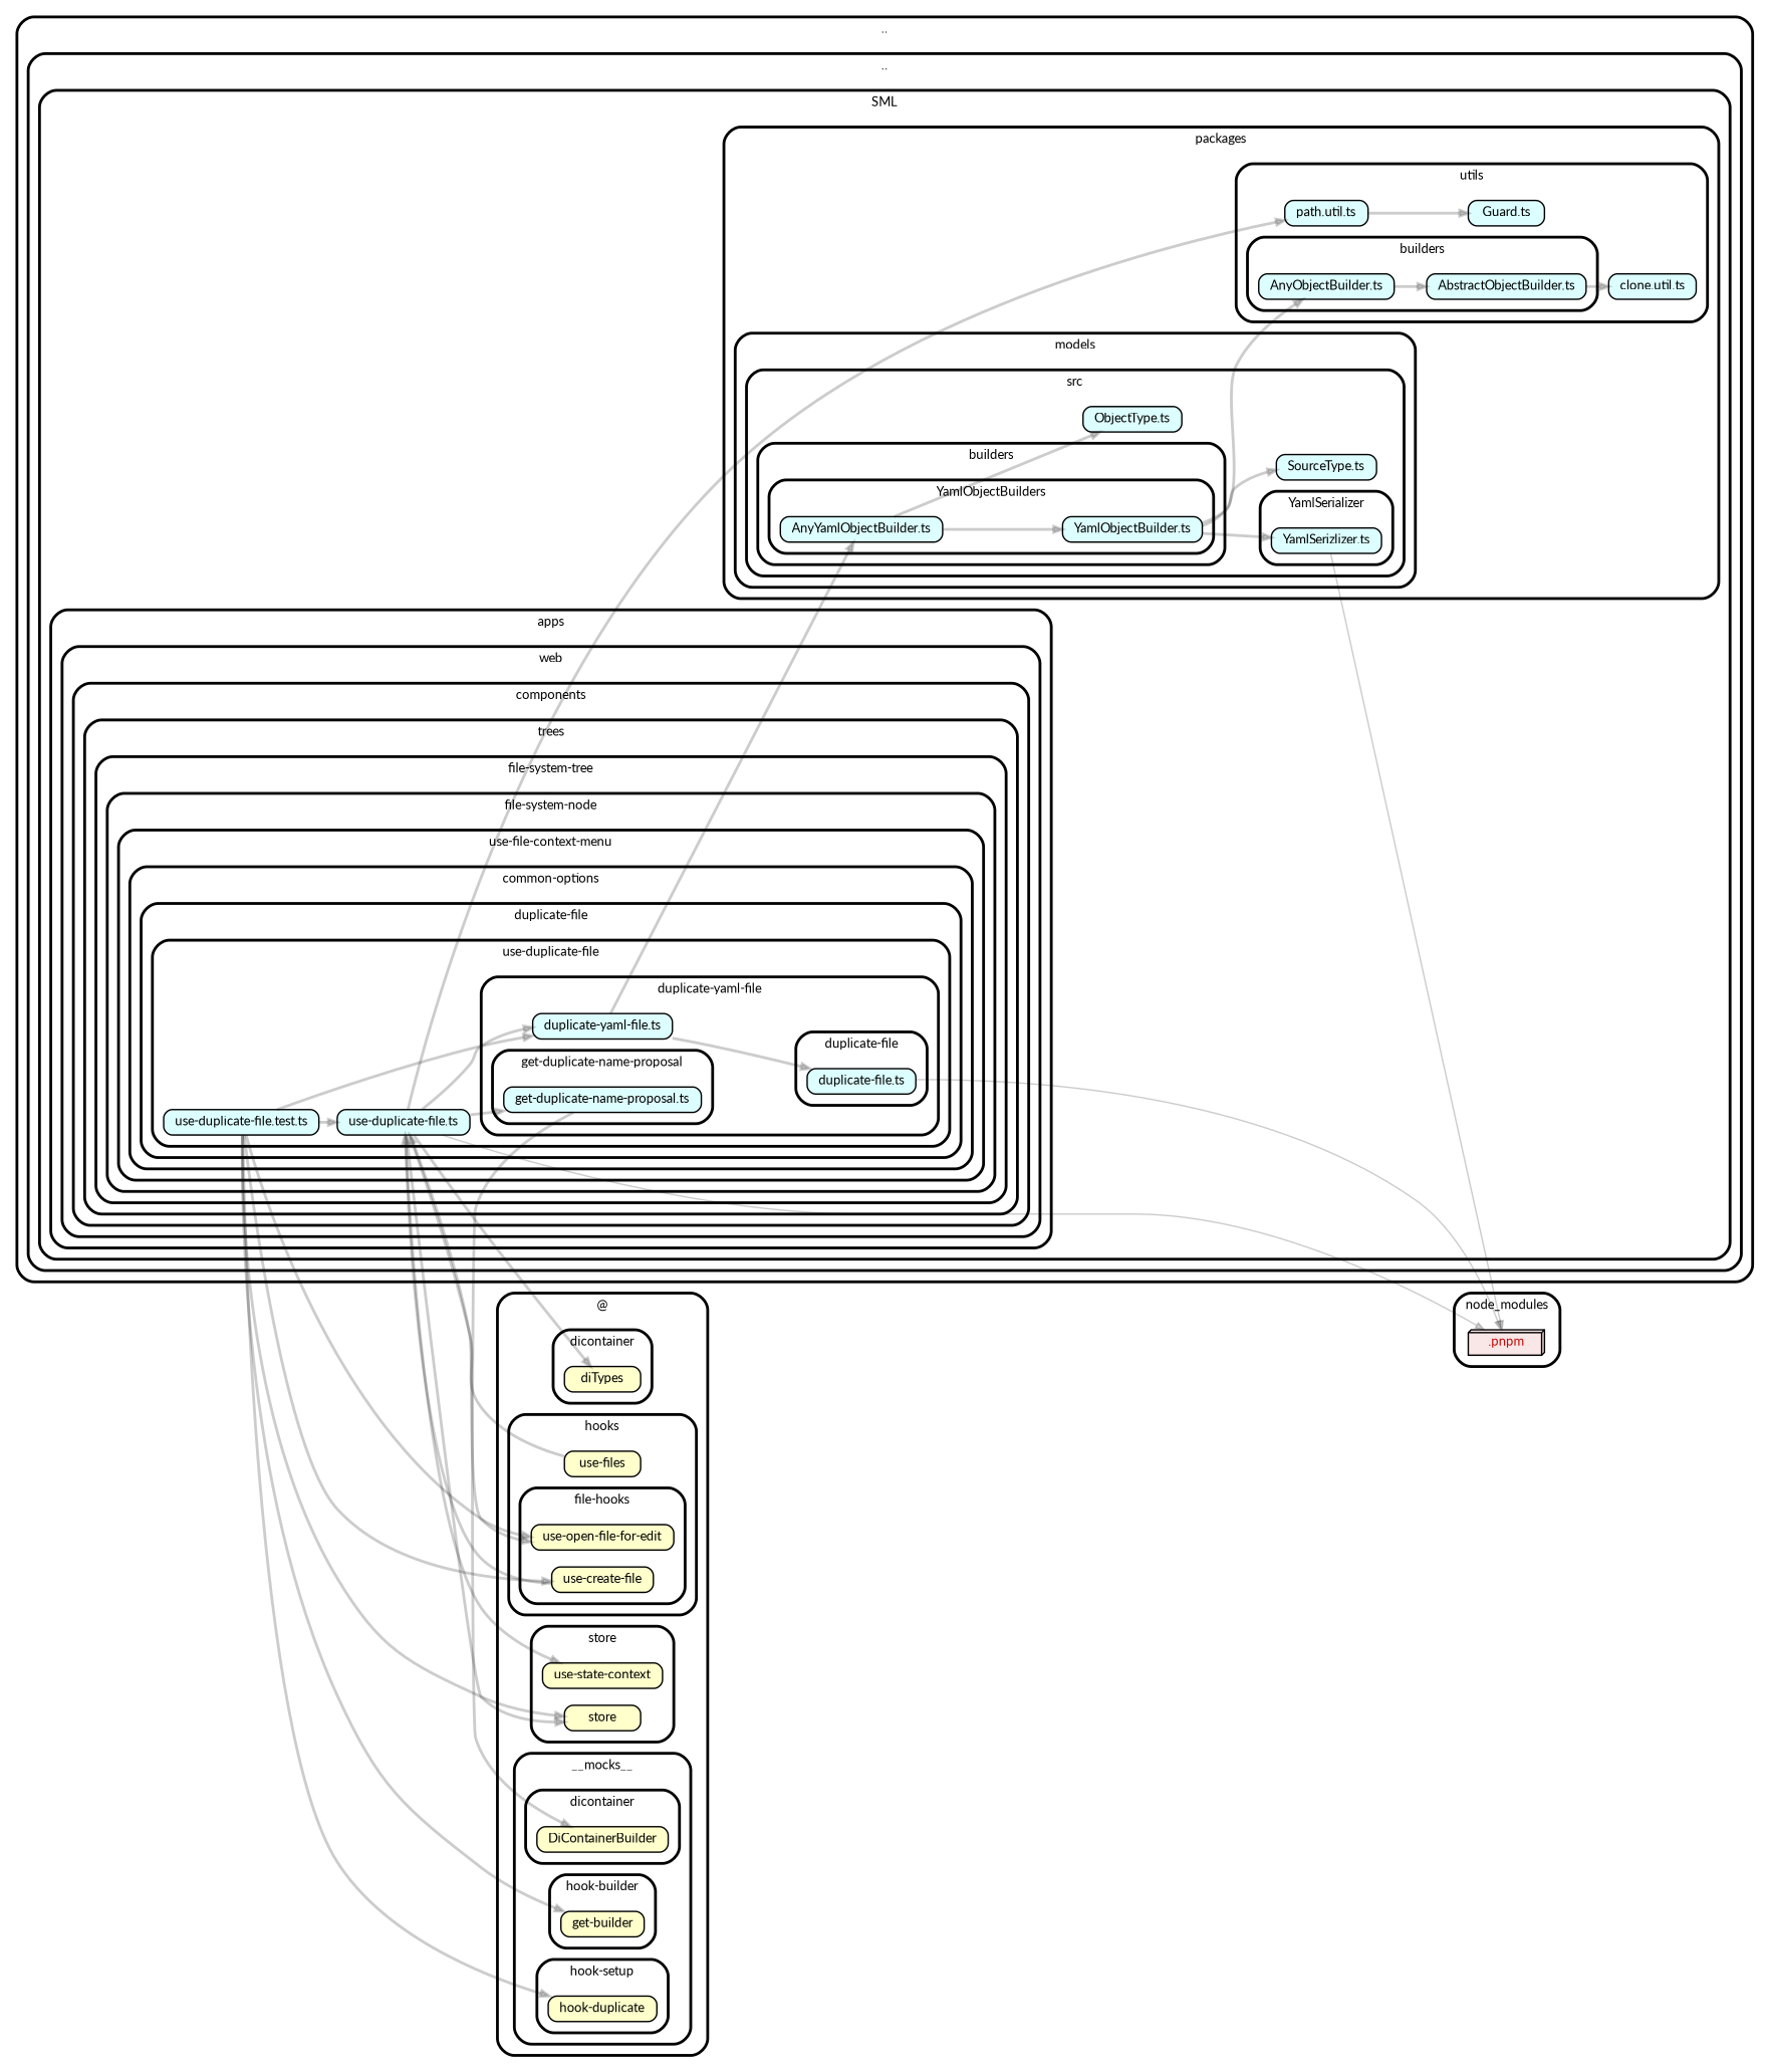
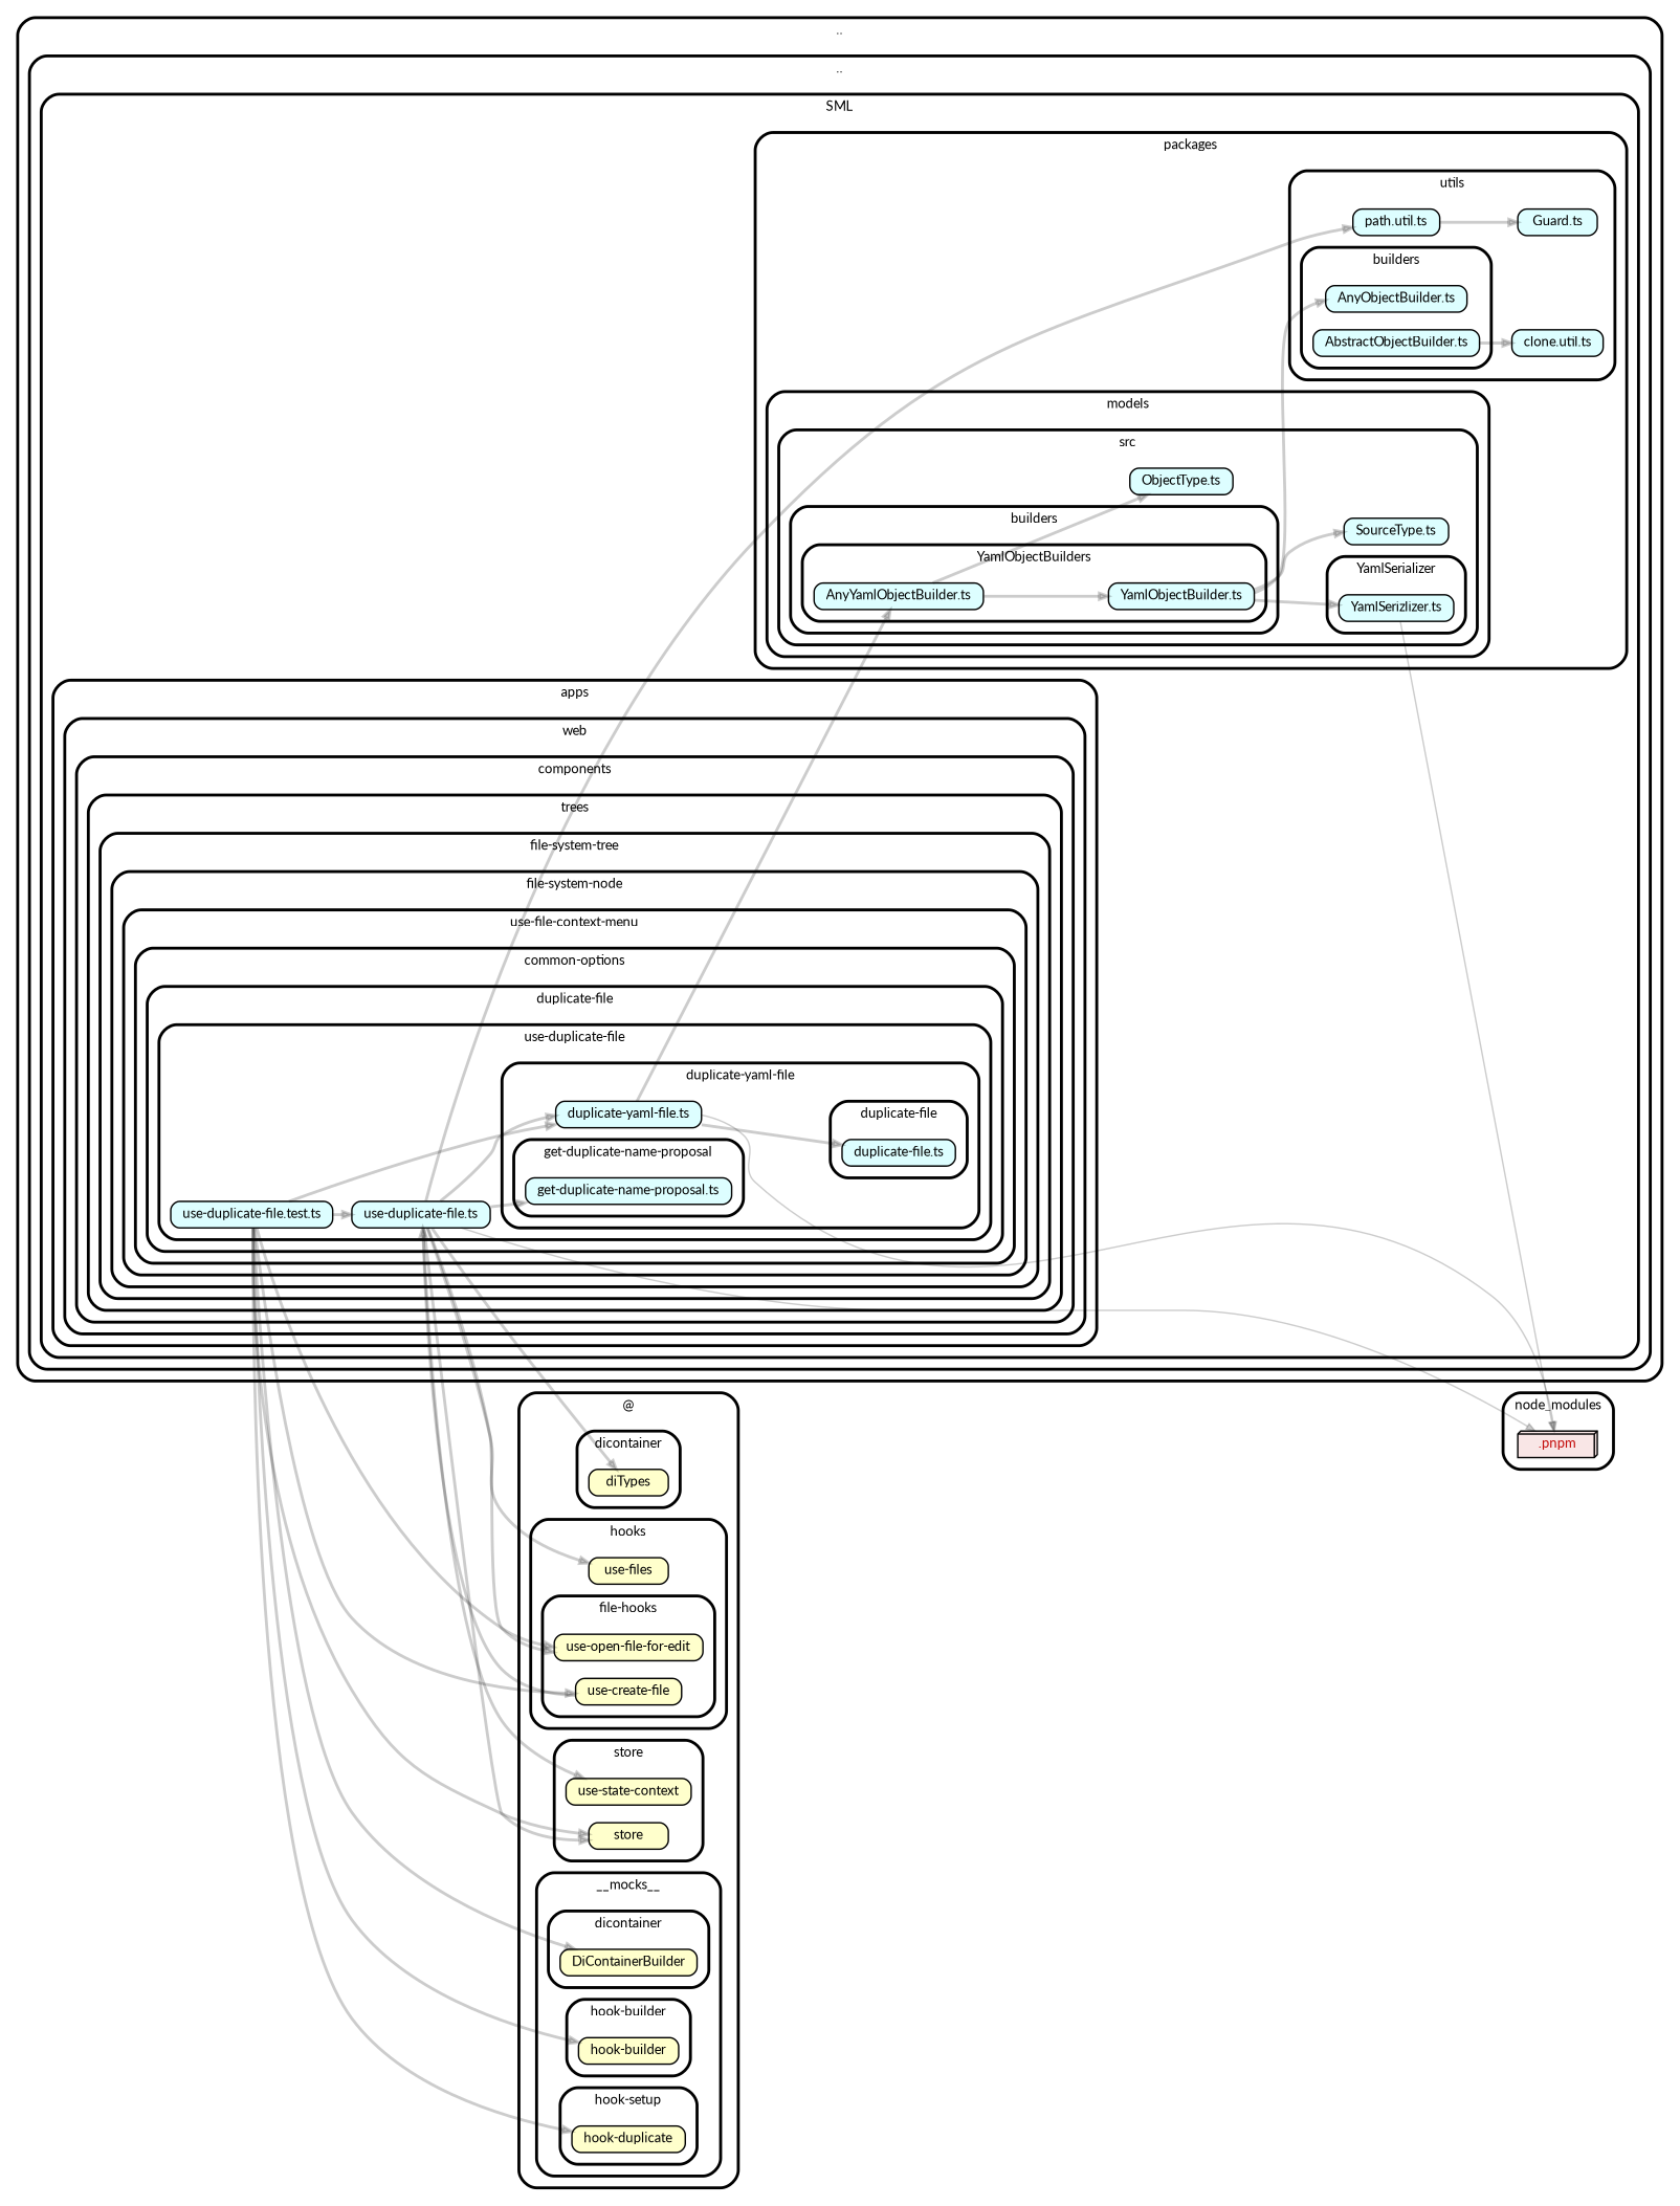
  strict digraph {
    compound=true
    fillcolor="#ffffff"
    fontname=Lato
    fontsize=9
    nodesep=0.16
    rankdir=LR
    ranksep=0.18
    splines=true
    style="rounded,bold,filled"
    node [color=black fillcolor="#ddfeff" fontcolor=black fontname=Lato fontsize=9 shape=box style="rounded, filled"]
    edge [arrowhead=normal arrowsize=0.6 color="#00000033" fontname=Lato fontsize=9 penwidth=2.0]
    n1 [height=0.2 label=<duplicate-file.ts>]
    n2 [height=0.2 label=<get-duplicate-name-proposal.ts>]
    n3 [height=0.2 label=<duplicate-yaml-file.ts>]
    n4 [height=0.2 label=<use-duplicate-file.test.ts>]
    n5 [height=0.2 label=<use-duplicate-file.ts>]
    n6 [height=0.2 label=<YamlSerizlizer.ts>]
    n7 [height=0.2 label=<AnyYamlObjectBuilder.ts>]
    n8 [height=0.2 label=<YamlObjectBuilder.ts>]
    n9 [height=0.2 label=<ObjectType.ts>]
    n10 [height=0.2 label=<SourceType.ts>]
    n11 [height=0.2 label=<AnyObjectBuilder.ts>]
    n12 [height=0.2 label=<AbstractObjectBuilder.ts>]
    n13 [height=0.2 label=<path.util.ts>]
    n14 [height=0.2 label=<Guard.ts>]
    n15 [height=0.2 label=<clone.util.ts>]
    n16 [fillcolor="#ffffcc" height=0.2 label=<DiContainerBuilder>]
-   n17 [fillcolor="#ffffcc" height=0.2 label="get-builder"]
+   n17 [fillcolor="#ffffcc" height=0.2 label="hook-builder"]
    n18 [fillcolor="#ffffcc" height=0.2 label="hook-duplicate"]
    n19 [fillcolor="#ffffcc" height=0.2 label=<diTypes>]
    n20 [fillcolor="#ffffcc" height=0.2 label=<use-create-file>]
    n21 [fillcolor="#ffffcc" height=0.2 label=<use-open-file-for-edit>]
    n22 [fillcolor="#ffffcc" height=0.2 label=<use-files>]
    n23 [fillcolor="#ffffcc" height=0.2 label=store]
    n24 [fillcolor="#ffffcc" height=0.2 label=<use-state-context>]
    n25 [fillcolor="#c40b0a1a" fontcolor="#c40b0a" height=0.2 label=<.pnpm> shape=box3d]
    subgraph cluster_1 {
      label=".."
      subgraph cluster_2 {
        label=".."
        subgraph cluster_3 {
          label=SML
          subgraph cluster_4 {
            label=apps
            subgraph cluster_5 {
              label=web
              subgraph cluster_6 {
                label=components
                subgraph cluster_7 {
                  label=trees
                  subgraph cluster_8 {
                    label="file-system-tree"
                    subgraph cluster_9 {
                      label="file-system-node"
                      subgraph cluster_10 {
                        label="use-file-context-menu"
                        subgraph cluster_11 {
                          label="common-options"
                          subgraph cluster_12 {
                            label="duplicate-file"
                            subgraph cluster_13 {
                              label="use-duplicate-file"
                              n4
                              n5
                              subgraph cluster_14 {
                                label="duplicate-yaml-file"
                                n3
                                subgraph cluster_15 {
                                  label="duplicate-file"
                                  n1
                                }
                                subgraph cluster_16 {
                                  label="get-duplicate-name-proposal"
                                  n2
                                }
                              }
                            }
                          }
                        }
                      }
                    }
                  }
                }
              }
            }
          }
          subgraph cluster_17 {
            label=packages
            subgraph cluster_18 {
              label=models
              subgraph cluster_19 {
                label=src
                n9
                n10
                subgraph cluster_20 {
                  label=YamlSerializer
                  n6
                }
                subgraph cluster_21 {
                  label=builders
                  subgraph cluster_22 {
                    label=YamlObjectBuilders
                    n7
                    n8
                  }
                }
              }
            }
            subgraph cluster_23 {
              label=utils
              n13
              n14
              n15
              subgraph cluster_24 {
                label=builders
                n11
                n12
              }
            }
          }
        }
      }
    }
    subgraph cluster_25 {
      label="@"
      subgraph cluster_26 {
        label=__mocks__
        subgraph cluster_27 {
          label=dicontainer
          n16
        }
        subgraph cluster_28 {
          label="hook-builder"
          n17
        }
        subgraph cluster_29 {
          label="hook-setup"
          n18
        }
      }
      subgraph cluster_30 {
        label=dicontainer
        n19
      }
      subgraph cluster_31 {
        label=hooks
        n22
        subgraph cluster_32 {
          label="file-hooks"
          n20
          n21
        }
      }
      subgraph cluster_33 {
        label=store
        n23
        n24
      }
    }
    subgraph cluster_34 {
      label=node_modules
      n25
    }
-   n1 -> n25 [penwidth=1.0]
+   n3 -> n25 [penwidth=1.0]
    n3 -> n1
    n3 -> n7
    n4 -> n3
    n4 -> n5
-   n2 -> n16
+   n4 -> n16
    n4 -> n17
    n4 -> n18
    n4 -> n20
    n4 -> n21
    n4 -> n23
    n5 -> n2
    n5 -> n3
    n5 -> n13
    n5 -> n19
    n5 -> n21
-   n22 -> n5
+   n5 -> n22
    n5 -> n23
    n5 -> n24
    n5 -> n25 [penwidth=1.0]
    n6 -> n25 [penwidth=1.0]
    n7 -> n8
    n7 -> n9
    n8 -> n6
    n8 -> n10
    n8 -> n11
-   n11 -> n12
    n12 -> n15
    n13 -> n14
    n20 -> n5
  }
